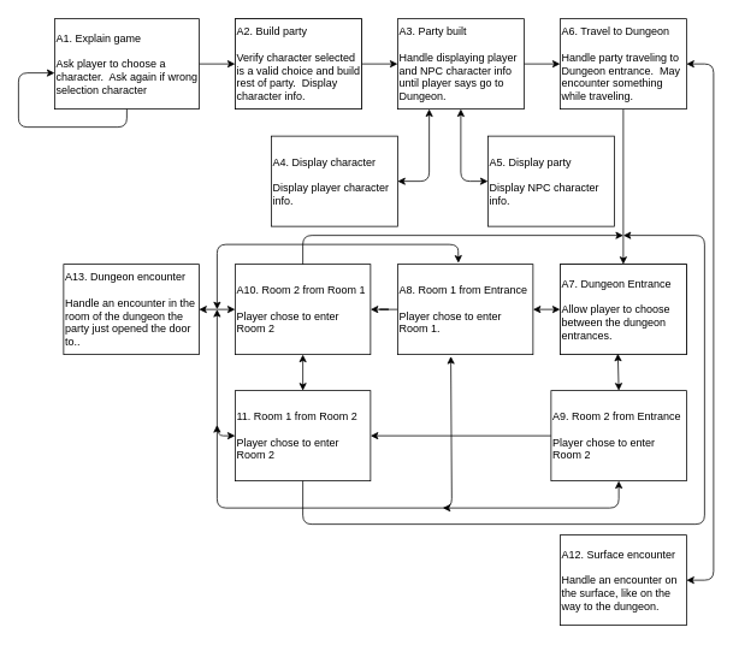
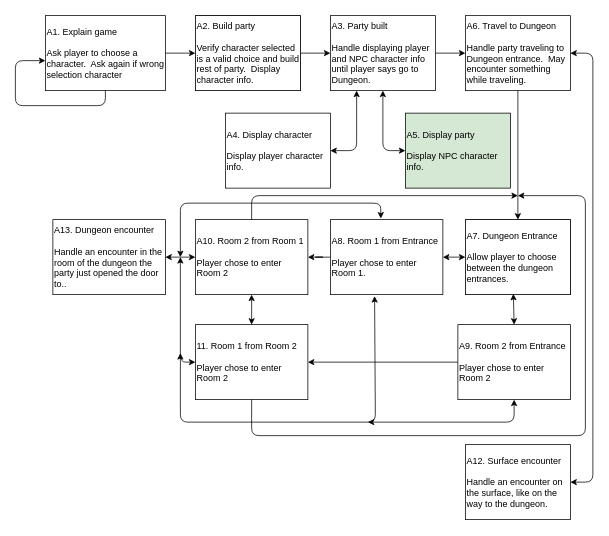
  <mxCell id="0" />
  <mxCell id="1" parent="0" />
  <mxCell id="2" value="" style="edgeStyle=orthogonalEdgeStyle;rounded=0;orthogonalLoop=1;jettySize=auto;html=1;" parent="1" source="3" target="5" edge="1"><mxGeometry relative="1" as="geometry" /></mxCell>
  <mxCell id="3" value="&lt;div align=&quot;left&quot;&gt;A1. Explain game&lt;/div&gt;&lt;div align=&quot;left&quot;&gt;&lt;br&gt;&lt;/div&gt;&lt;div align=&quot;left&quot;&gt;Ask player to choose a character.&amp;nbsp; Ask again if wrong selection character&lt;br&gt;&lt;/div&gt;" style="rounded=0;whiteSpace=wrap;html=1;align=left;" parent="1" vertex="1"><mxGeometry x="60" y="20" width="160" height="100" as="geometry" /></mxCell>
  <mxCell id="4" value="" style="edgeStyle=orthogonalEdgeStyle;rounded=0;orthogonalLoop=1;jettySize=auto;html=1;" parent="1" source="5" target="7" edge="1"><mxGeometry relative="1" as="geometry" /></mxCell>
  <mxCell id="5" value="&lt;div align=&quot;left&quot;&gt;A2:.Build party&lt;br&gt;&lt;/div&gt;&lt;div align=&quot;left&quot;&gt;&lt;br&gt;&lt;/div&gt;&lt;div align=&quot;left&quot;&gt;Verify character selected is a valid choice and build rest of party.&amp;nbsp; Display character info.&lt;br&gt;&lt;/div&gt;" style="rounded=0;whiteSpace=wrap;html=1;align=left;" parent="1" vertex="1"><mxGeometry x="260" y="20" width="140" height="100" as="geometry" /></mxCell>
  <mxCell id="6" value="" style="edgeStyle=orthogonalEdgeStyle;rounded=0;orthogonalLoop=1;jettySize=auto;html=1;" parent="1" source="7" target="9" edge="1"><mxGeometry relative="1" as="geometry" /></mxCell>
  <mxCell id="7" value="&lt;div align=&quot;left&quot;&gt;A3. Party built&lt;br&gt;&lt;/div&gt;&lt;div align=&quot;left&quot;&gt;&lt;br&gt;&lt;/div&gt;&lt;div align=&quot;left&quot;&gt;Handle displaying player and NPC character info until player says go to Dungeon.&lt;br&gt;&lt;/div&gt;" style="rounded=0;whiteSpace=wrap;html=1;align=left;" parent="1" vertex="1"><mxGeometry x="440" y="20" width="140" height="100" as="geometry" /></mxCell>
  <mxCell id="8" value="" style="edgeStyle=orthogonalEdgeStyle;rounded=0;orthogonalLoop=1;jettySize=auto;html=1;" parent="1" source="9" target="10" edge="1"><mxGeometry relative="1" as="geometry" /></mxCell>
  <mxCell id="9" value="&lt;div align=&quot;left&quot;&gt;A6. Travel to Dungeon&lt;br&gt;&lt;/div&gt;&lt;div align=&quot;left&quot;&gt;&lt;br&gt;&lt;/div&gt;&lt;div align=&quot;left&quot;&gt;Handle party traveling to Dungeon entrance.&amp;nbsp; May encounter something while traveling.&lt;br&gt;&lt;/div&gt;" style="rounded=0;whiteSpace=wrap;html=1;align=left;" parent="1" vertex="1"><mxGeometry x="620" y="20" width="140" height="100" as="geometry" /></mxCell>
  <mxCell id="10" value="&lt;div align=&quot;left&quot;&gt;A5. Dungeon Entrance&lt;br&gt;&lt;/div&gt;&lt;div align=&quot;left&quot;&gt;&lt;br&gt;&lt;/div&gt;Allow player to choose between the dungeon entrances." style="rounded=0;whiteSpace=wrap;html=1;align=left;" parent="1" vertex="1"><mxGeometry x="620" y="292" width="140" height="100" as="geometry" /></mxCell>
  <mxCell id="11" value="" style="endArrow=classic;html=1;exitX=0.5;exitY=1;exitDx=0;exitDy=0;entryX=0;entryY=0.6;entryDx=0;entryDy=0;entryPerimeter=0;" parent="1" source="3" target="3" edge="1"><mxGeometry width="50" height="50" relative="1" as="geometry"><mxPoint x="360" y="220" as="sourcePoint" /><mxPoint x="20" y="80" as="targetPoint" /><Array as="points"><mxPoint x="140" y="140" /><mxPoint x="20" y="140" /><mxPoint x="20" y="80" /></Array></mxGeometry></mxCell>
  <mxCell id="12" value="&lt;div align=&quot;left&quot;&gt;A7. Dungeon Entrance&lt;br&gt;&lt;/div&gt;&lt;div align=&quot;left&quot;&gt;&lt;br&gt;&lt;/div&gt;Allow player to choose between the dungeon entrances." style="rounded=0;whiteSpace=wrap;html=1;align=left;" parent="1" vertex="1"><mxGeometry x="620" y="292" width="140" height="100" as="geometry" /></mxCell>
  <mxCell id="13" value="" style="edgeStyle=orthogonalEdgeStyle;rounded=0;orthogonalLoop=1;jettySize=auto;html=1;entryX=1;entryY=0.5;entryDx=0;entryDy=0;" parent="1" source="14" target="19" edge="1"><mxGeometry relative="1" as="geometry"><mxPoint x="540" y="482" as="targetPoint" /></mxGeometry></mxCell>
  <mxCell id="14" value="&lt;div align=&quot;left&quot;&gt;A9. Room 2 from Entrance&lt;/div&gt;&lt;div align=&quot;left&quot;&gt;&lt;br&gt;&lt;/div&gt;&lt;div&gt;Player chose to enter Room 2&lt;br&gt;&lt;/div&gt;" style="rounded=0;whiteSpace=wrap;html=1;align=left;" parent="1" vertex="1"><mxGeometry x="610" y="432" width="150" height="100" as="geometry" /></mxCell>
  <mxCell id="15" value="&lt;div align=&quot;left&quot;&gt;A10. Room 2 from Room 1&lt;br&gt;&lt;/div&gt;&lt;div align=&quot;left&quot;&gt;&lt;br&gt;&lt;/div&gt;&lt;div&gt;Player chose to enter Room 2&lt;br&gt;&lt;/div&gt;" style="rounded=0;whiteSpace=wrap;html=1;align=left;" parent="1" vertex="1"><mxGeometry x="260" y="292" width="150" height="100" as="geometry" /></mxCell>
  <mxCell id="16" value="" style="edgeStyle=orthogonalEdgeStyle;rounded=0;orthogonalLoop=1;jettySize=auto;html=1;" parent="1" source="17" target="15" edge="1"><mxGeometry relative="1" as="geometry" /></mxCell>
  <mxCell id="17" value="&lt;div align=&quot;left&quot;&gt;A8. Room 1 from Entrance&lt;br&gt;&lt;/div&gt;&lt;div align=&quot;left&quot;&gt;&lt;br&gt;&lt;/div&gt;&lt;div&gt;Player chose to enter Room 1.&lt;br&gt;&lt;/div&gt;" style="rounded=0;whiteSpace=wrap;html=1;align=left;" parent="1" vertex="1"><mxGeometry x="440" y="292" width="150" height="100" as="geometry" /></mxCell>
  <mxCell id="18" value="&lt;div align=&quot;left&quot;&gt;A12. Surface encounter&lt;br&gt;&lt;/div&gt;&lt;div align=&quot;left&quot;&gt;&lt;br&gt;&lt;/div&gt;Handle an encounter on the surface, like on the way to the dungeon." style="rounded=0;whiteSpace=wrap;html=1;align=left;" parent="1" vertex="1"><mxGeometry x="620" y="592" width="140" height="100" as="geometry" /></mxCell>
  <mxCell id="19" value="&lt;div align=&quot;left&quot;&gt;11. Room 1 from Room 2&lt;/div&gt;&lt;div align=&quot;left&quot;&gt;&lt;br&gt;&lt;/div&gt;&lt;div align=&quot;left&quot;&gt;Player chose to enter Room 2&lt;br&gt;&lt;/div&gt;" style="rounded=0;whiteSpace=wrap;html=1;align=left;" parent="1" vertex="1"><mxGeometry x="260" y="432" width="150" height="100" as="geometry" /></mxCell>
  <mxCell id="20" value="" style="endArrow=classic;startArrow=classic;html=1;entryX=0;entryY=0.5;entryDx=0;entryDy=0;exitX=1;exitY=0.5;exitDx=0;exitDy=0;" parent="1" source="17" target="12" edge="1"><mxGeometry width="50" height="50" relative="1" as="geometry"><mxPoint x="360" y="502" as="sourcePoint" /><mxPoint x="410" y="452" as="targetPoint" /></mxGeometry></mxCell>
  <mxCell id="21" value="" style="endArrow=classic;startArrow=classic;html=1;entryX=0.457;entryY=0.99;entryDx=0;entryDy=0;exitX=0.5;exitY=0;exitDx=0;exitDy=0;entryPerimeter=0;" parent="1" source="14" target="12" edge="1"><mxGeometry width="50" height="50" relative="1" as="geometry"><mxPoint x="360" y="502" as="sourcePoint" /><mxPoint x="410" y="452" as="targetPoint" /></mxGeometry></mxCell>
  <mxCell id="22" value="" style="endArrow=classic;startArrow=classic;html=1;exitX=0.5;exitY=0;exitDx=0;exitDy=0;entryX=0.5;entryY=1;entryDx=0;entryDy=0;" parent="1" source="19" target="15" edge="1"><mxGeometry width="50" height="50" relative="1" as="geometry"><mxPoint x="318" y="432" as="sourcePoint" /><mxPoint x="309" y="391" as="targetPoint" /></mxGeometry></mxCell>
  <mxCell id="23" value="" style="endArrow=classic;html=1;exitX=0.5;exitY=1;exitDx=0;exitDy=0;" parent="1" source="19" edge="1"><mxGeometry width="50" height="50" relative="1" as="geometry"><mxPoint x="360" y="370" as="sourcePoint" /><mxPoint x="690" y="260" as="targetPoint" /><Array as="points"><mxPoint x="335" y="580" /><mxPoint x="780" y="580" /><mxPoint x="780" y="260" /></Array></mxGeometry></mxCell>
  <mxCell id="24" value="" style="endArrow=classic;html=1;exitX=0.5;exitY=0;exitDx=0;exitDy=0;" parent="1" source="15" edge="1"><mxGeometry width="50" height="50" relative="1" as="geometry"><mxPoint x="360" y="370" as="sourcePoint" /><mxPoint x="690" y="260" as="targetPoint" /><Array as="points"><mxPoint x="335" y="260" /></Array></mxGeometry></mxCell>
  <mxCell id="25" value="&lt;div align=&quot;left&quot;&gt;A13. Dungeon encounter&lt;br&gt;&lt;/div&gt;&lt;div align=&quot;left&quot;&gt;&lt;br&gt;&lt;/div&gt;Handle an encounter in the room of the dungeon the party just opened the door to.." style="rounded=0;whiteSpace=wrap;html=1;align=left;" parent="1" vertex="1"><mxGeometry x="70" y="292" width="150" height="100" as="geometry" /></mxCell>
  <mxCell id="26" value="" style="endArrow=classic;startArrow=classic;html=1;entryX=0.393;entryY=1.02;entryDx=0;entryDy=0;entryPerimeter=0;" parent="1" target="17" edge="1"><mxGeometry width="50" height="50" relative="1" as="geometry"><mxPoint x="240" y="470" as="sourcePoint" /><mxPoint x="410" y="402" as="targetPoint" /><Array as="points"><mxPoint x="240" y="562" /><mxPoint x="500" y="562" /></Array></mxGeometry></mxCell>
  <mxCell id="27" value="" style="endArrow=classic;startArrow=classic;html=1;entryX=0.5;entryY=1;entryDx=0;entryDy=0;" parent="1" target="14" edge="1"><mxGeometry width="50" height="50" relative="1" as="geometry"><mxPoint x="490" y="562" as="sourcePoint" /><mxPoint x="410" y="402" as="targetPoint" /><Array as="points"><mxPoint x="685" y="562" /></Array></mxGeometry></mxCell>
  <mxCell id="28" value="" style="endArrow=classic;startArrow=classic;html=1;exitX=0;exitY=0.5;exitDx=0;exitDy=0;" parent="1" source="19" edge="1"><mxGeometry width="50" height="50" relative="1" as="geometry"><mxPoint x="360" y="452" as="sourcePoint" /><mxPoint x="240" y="342" as="targetPoint" /><Array as="points"><mxPoint x="240" y="482" /></Array></mxGeometry></mxCell>
  <mxCell id="29" value="" style="endArrow=classic;startArrow=classic;html=1;exitX=1;exitY=0.5;exitDx=0;exitDy=0;entryX=0;entryY=0.5;entryDx=0;entryDy=0;" parent="1" source="25" target="15" edge="1"><mxGeometry width="50" height="50" relative="1" as="geometry"><mxPoint x="360" y="452" as="sourcePoint" /><mxPoint x="410" y="402" as="targetPoint" /></mxGeometry></mxCell>
  <mxCell id="30" value="" style="endArrow=classic;startArrow=classic;html=1;entryX=0.449;entryY=-0.015;entryDx=0;entryDy=0;entryPerimeter=0;" parent="1" target="17" edge="1"><mxGeometry width="50" height="50" relative="1" as="geometry"><mxPoint x="240" y="342" as="sourcePoint" /><mxPoint x="410" y="270" as="targetPoint" /><Array as="points"><mxPoint x="240" y="270" /><mxPoint x="507" y="270" /></Array></mxGeometry></mxCell>
  <mxCell id="31" value="" style="endArrow=classic;startArrow=classic;html=1;entryX=1;entryY=0.5;entryDx=0;entryDy=0;exitX=1;exitY=0.5;exitDx=0;exitDy=0;" parent="1" source="18" target="9" edge="1"><mxGeometry width="50" height="50" relative="1" as="geometry"><mxPoint x="790" y="540" as="sourcePoint" /><mxPoint x="410" y="230" as="targetPoint" /><Array as="points"><mxPoint x="790" y="642" /><mxPoint x="790" y="70" /></Array></mxGeometry></mxCell>
  <mxCell id="32" value="&lt;div align=&quot;left&quot;&gt;A2. Build party&lt;br&gt;&lt;/div&gt;&lt;div align=&quot;left&quot;&gt;&lt;br&gt;&lt;/div&gt;&lt;div align=&quot;left&quot;&gt;Verify character selected is a valid choice and build rest of party.&amp;nbsp; Display character info.&lt;br&gt;&lt;/div&gt;" style="rounded=0;whiteSpace=wrap;html=1;align=left;" vertex="1" parent="1"><mxGeometry x="260" y="20" width="140" height="100" as="geometry" /></mxCell>
  <mxCell id="33" value="&lt;div align=&quot;left&quot;&gt;A4. Display character&lt;br&gt;&lt;/div&gt;&lt;div align=&quot;left&quot;&gt;&lt;br&gt;&lt;/div&gt;&lt;div align=&quot;left&quot;&gt;Display player character info.&lt;br&gt;&lt;/div&gt;" style="rounded=0;whiteSpace=wrap;html=1;align=left;" vertex="1" parent="1"><mxGeometry x="300" y="150" width="140" height="100" as="geometry" /></mxCell>
  <mxCell id="34" value="" style="endArrow=classic;startArrow=classic;html=1;exitX=1;exitY=0.5;exitDx=0;exitDy=0;entryX=0.25;entryY=1;entryDx=0;entryDy=0;" edge="1" parent="1" source="33" target="7"><mxGeometry width="50" height="50" relative="1" as="geometry"><mxPoint x="270" y="210" as="sourcePoint" /><mxPoint x="303" y="120" as="targetPoint" /><Array as="points"><mxPoint x="475" y="200" /></Array></mxGeometry></mxCell>
- <mxCell id="35" value="&lt;div align=&quot;left&quot;&gt;A5. Display party&lt;br&gt;&lt;/div&gt;&lt;div align=&quot;left&quot;&gt;&lt;br&gt;&lt;/div&gt;&lt;div align=&quot;left&quot;&gt;Display NPC character info.&lt;br&gt;&lt;/div&gt;" style="rounded=0;whiteSpace=wrap;html=1;align=left;" vertex="1" parent="1"><mxGeometry x="540" y="150" width="140" height="100" as="geometry" /></mxCell>
+ <mxCell id="35" value="&lt;div align=&quot;left&quot;&gt;A5. Display party&lt;br&gt;&lt;/div&gt;&lt;div align=&quot;left&quot;&gt;&lt;br&gt;&lt;/div&gt;&lt;div align=&quot;left&quot;&gt;Display NPC character info.&lt;br&gt;&lt;/div&gt;" style="rounded=0;whiteSpace=wrap;html=1;align=left;fillColor=#d5e8d4;" vertex="1" parent="1"><mxGeometry x="540" y="150" width="140" height="100" as="geometry" /></mxCell>
  <mxCell id="36" value="" style="endArrow=classic;startArrow=classic;html=1;entryX=0.5;entryY=1;entryDx=0;entryDy=0;exitX=0;exitY=0.5;exitDx=0;exitDy=0;" edge="1" parent="1" source="35" target="7"><mxGeometry width="50" height="50" relative="1" as="geometry"><mxPoint x="350" y="220" as="sourcePoint" /><mxPoint x="400" y="170" as="targetPoint" /><Array as="points"><mxPoint x="510" y="200" /></Array></mxGeometry></mxCell>
